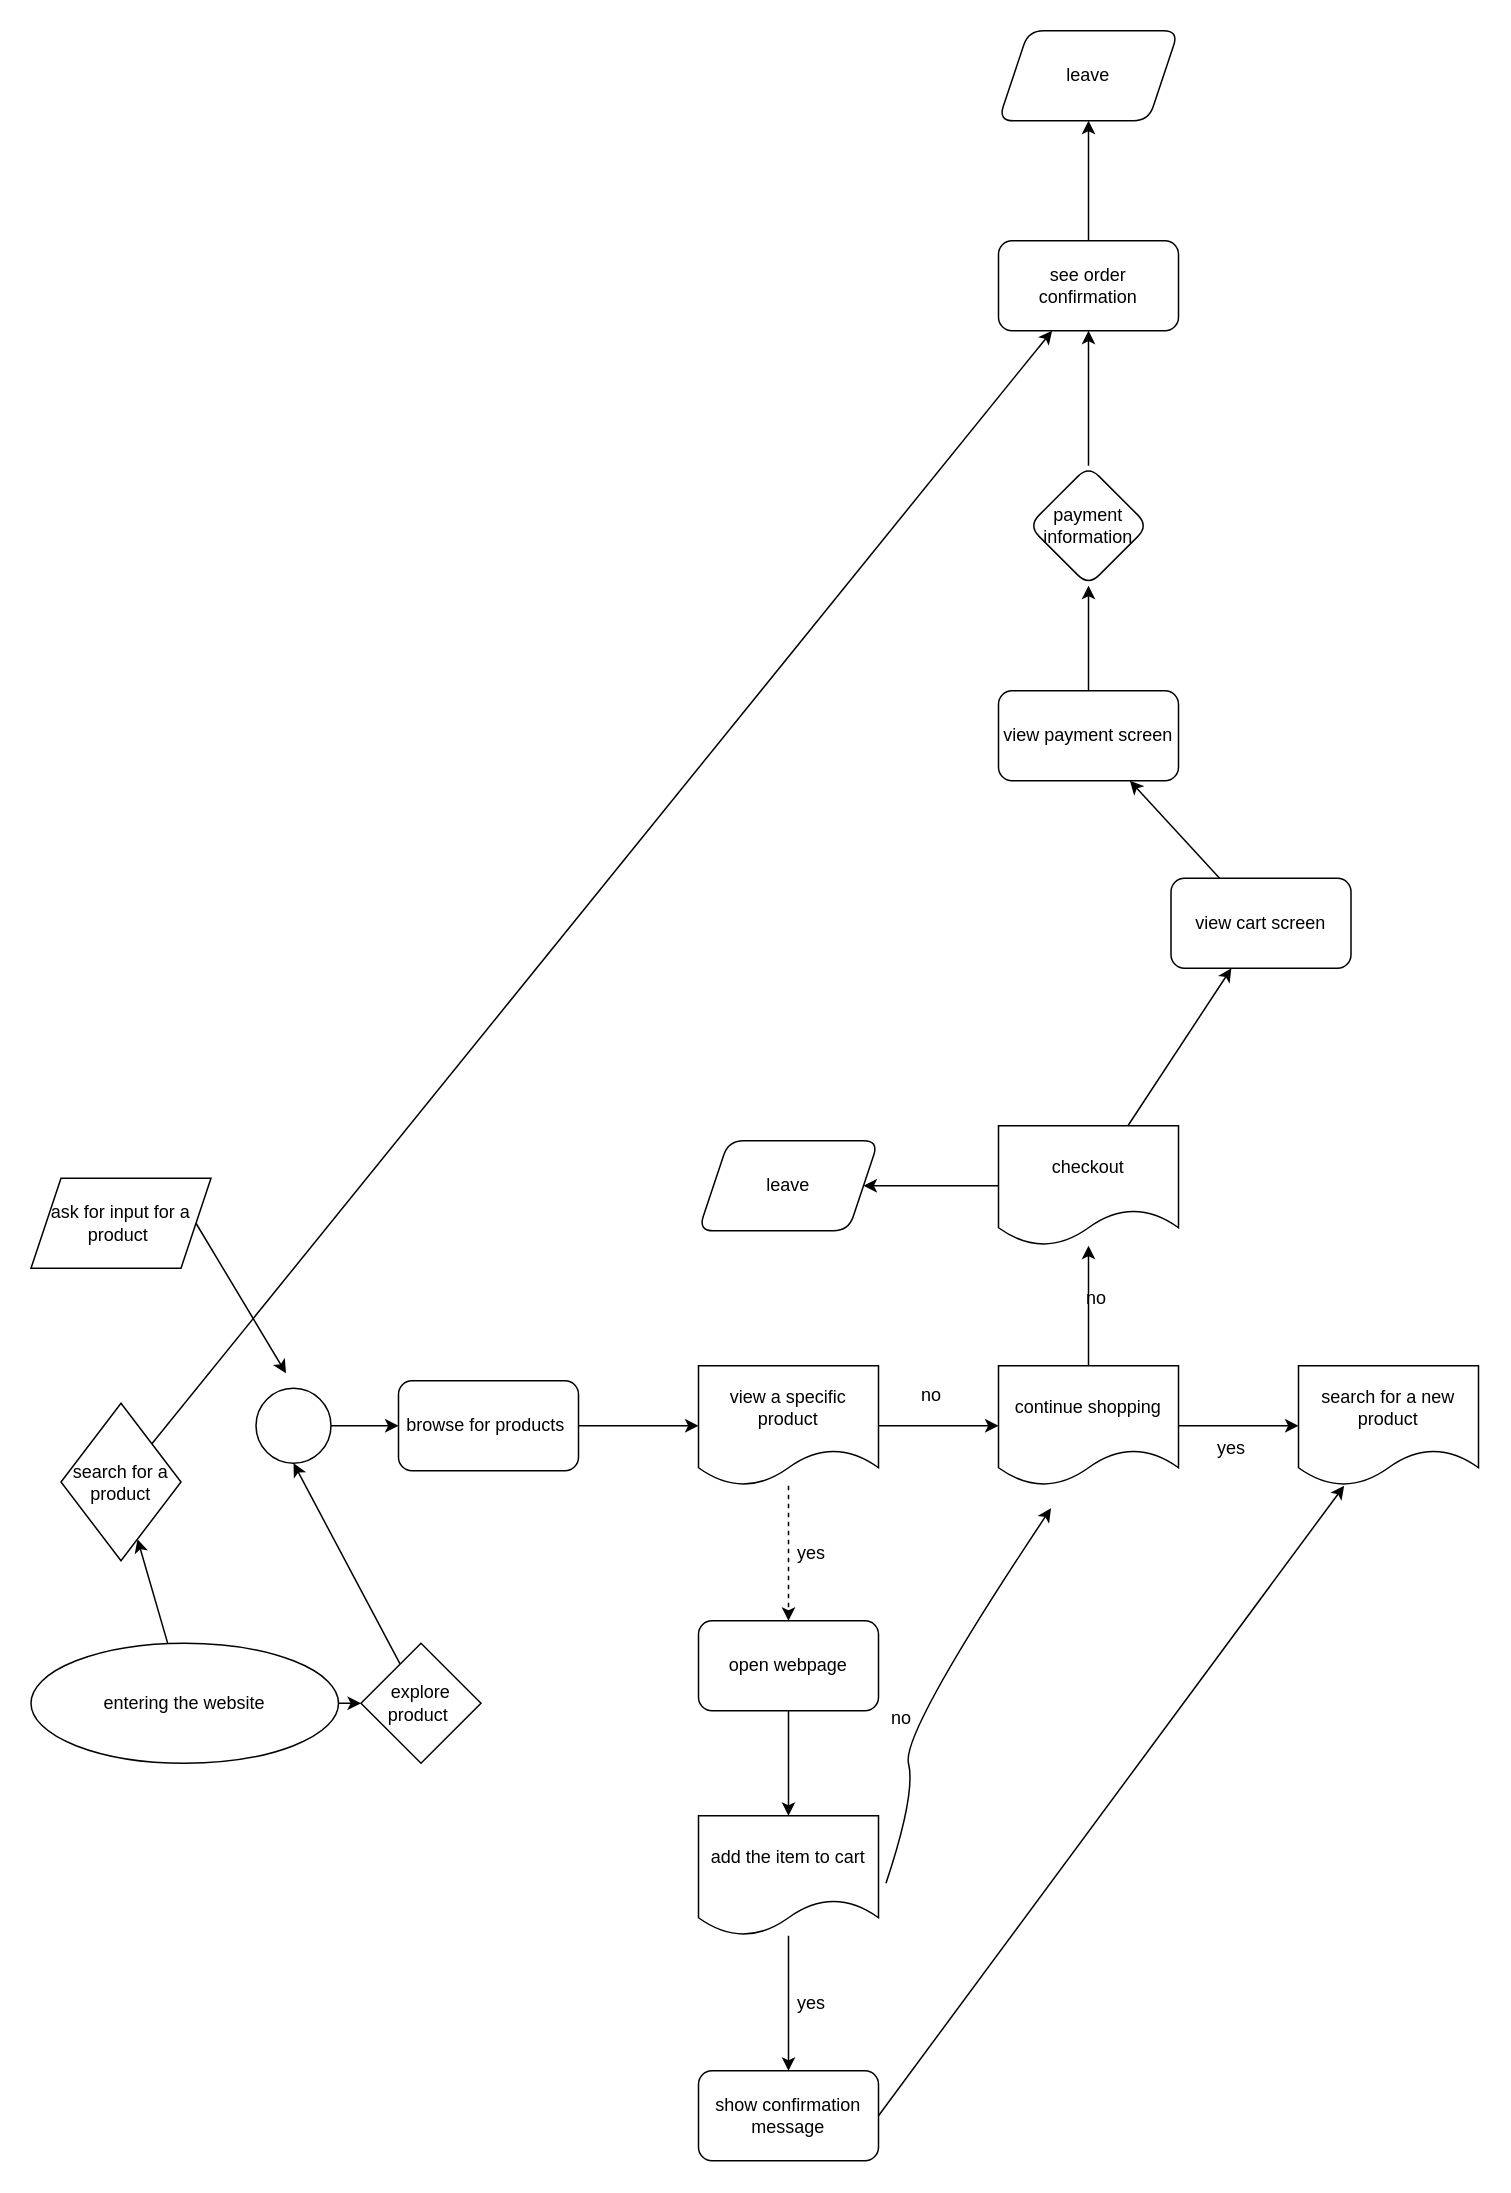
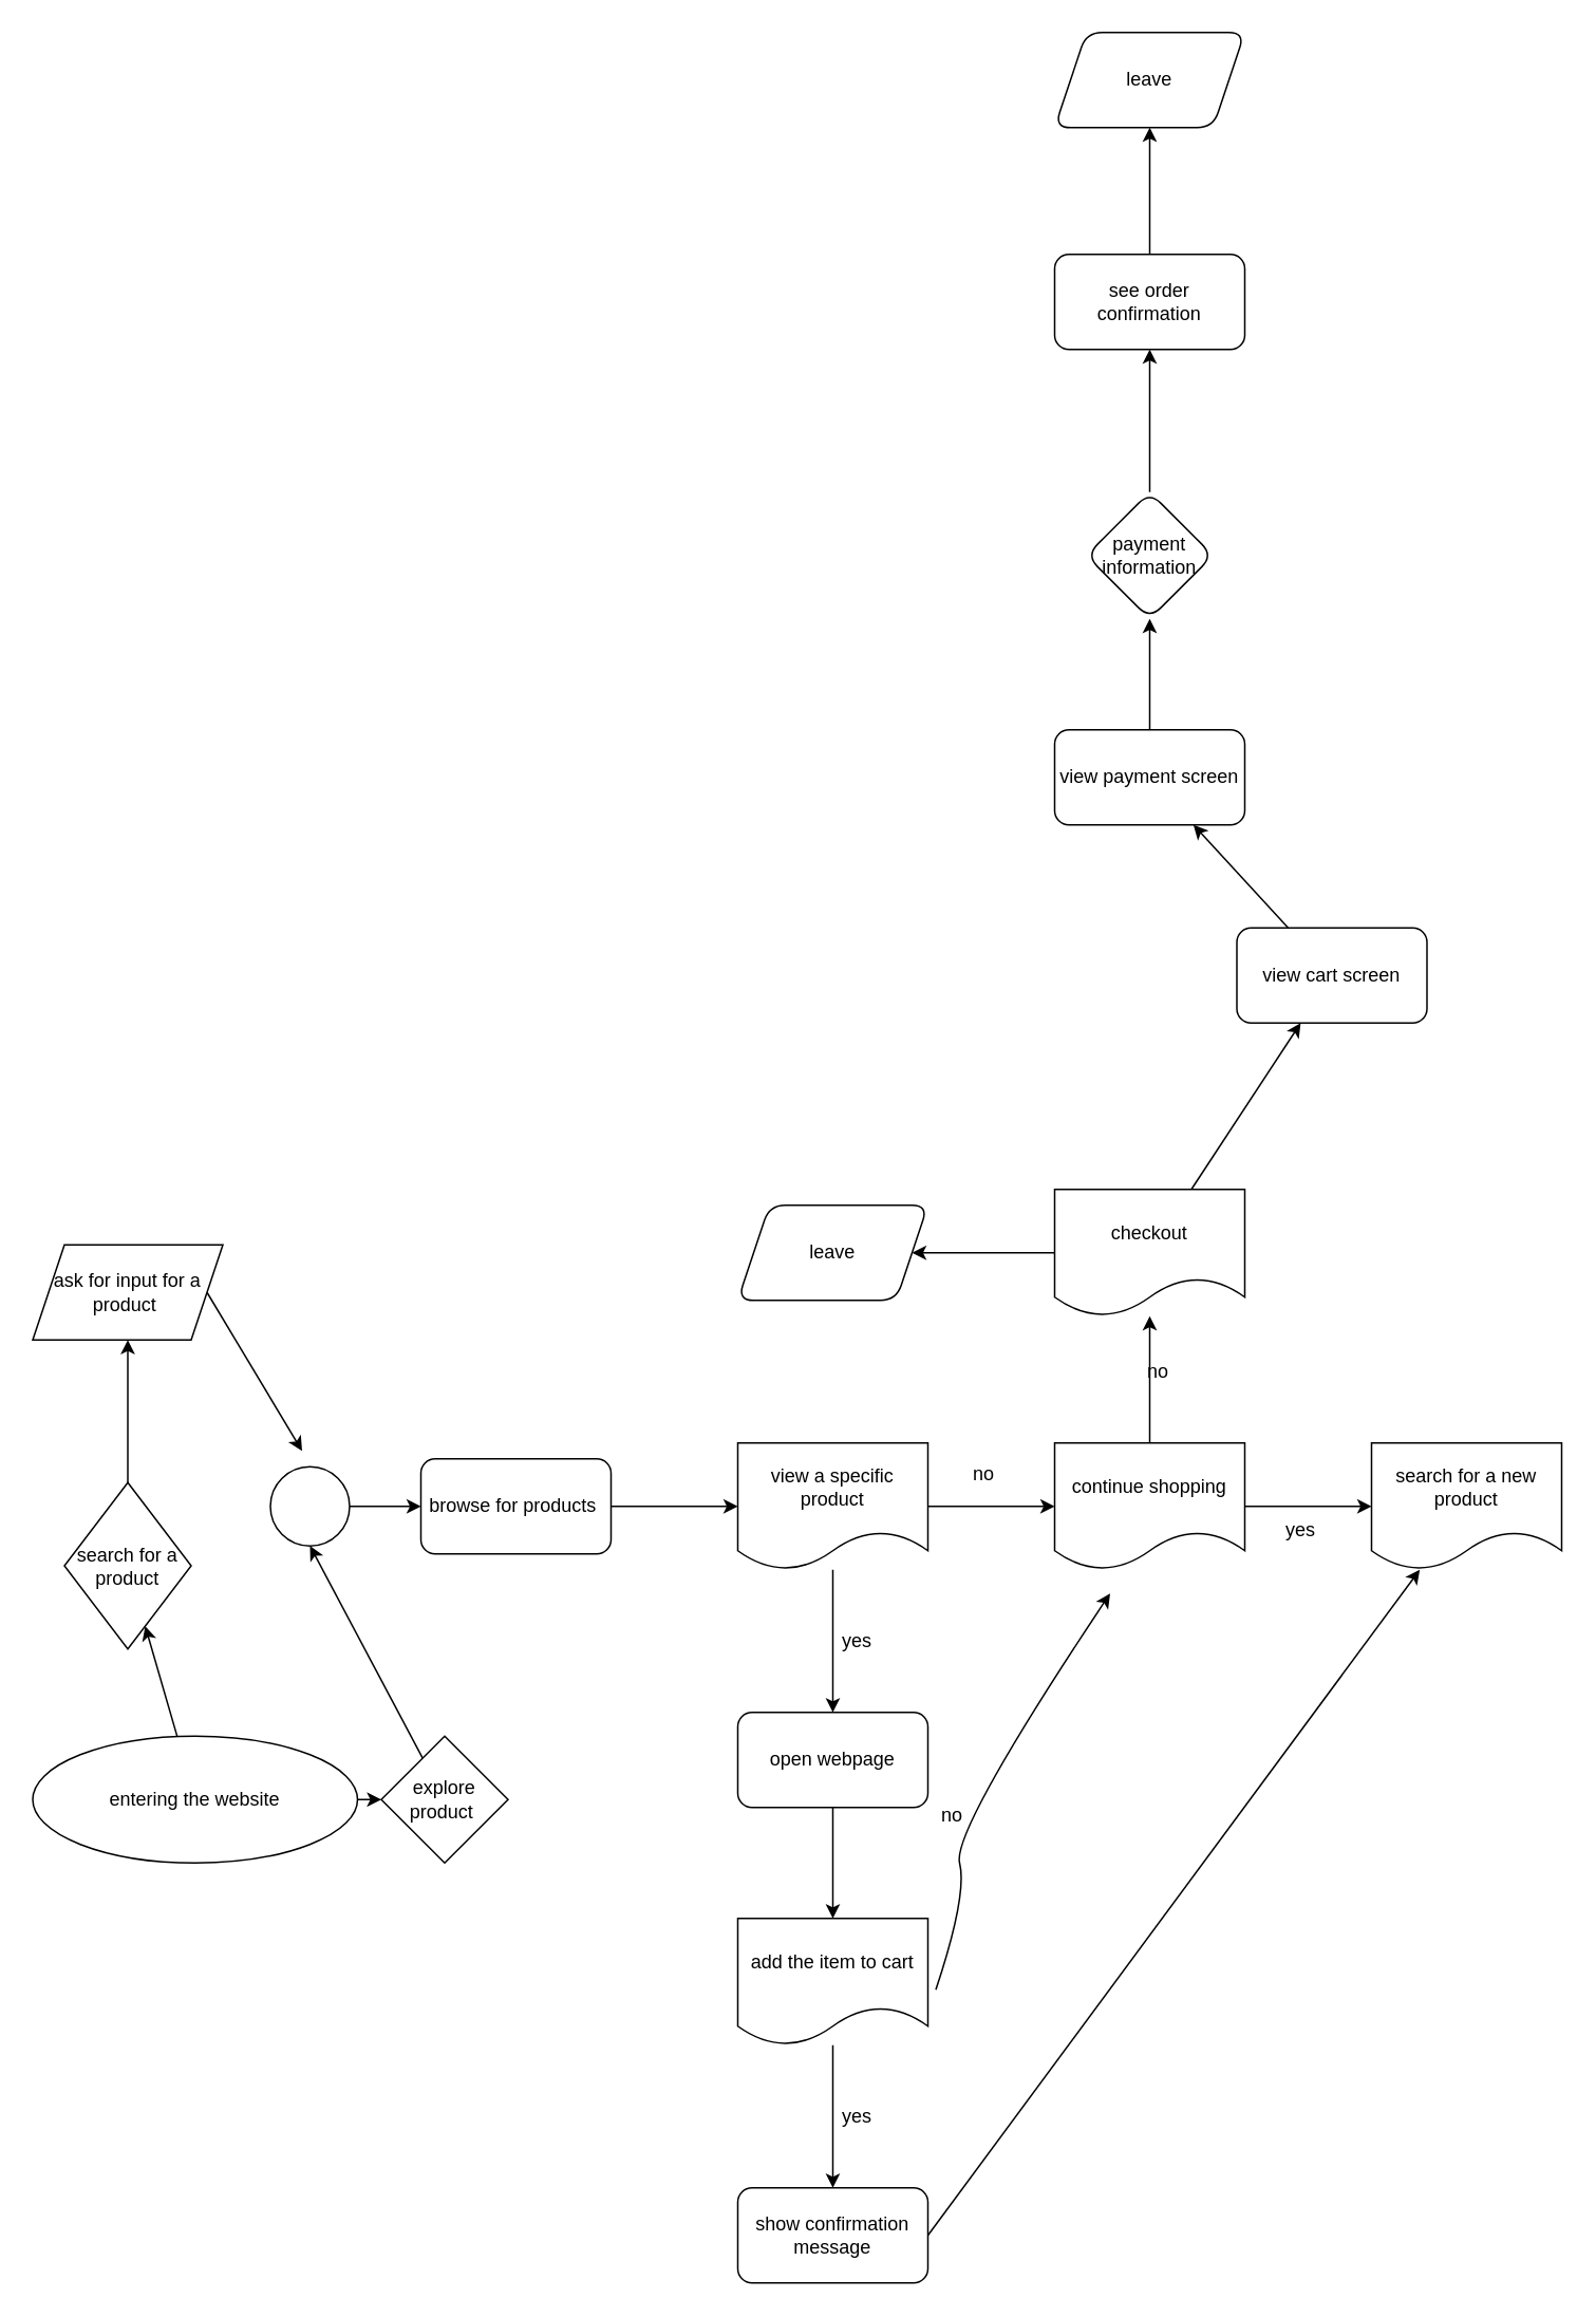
  <mxCell id="0" />
  <mxCell id="1" parent="0" />
  <mxCell id="2" value="" style="edgeStyle=none;html=1;" edge="1" parent="1" source="4" target="6"><mxGeometry relative="1" as="geometry" /></mxCell>
  <mxCell id="3" value="" style="edgeStyle=none;html=1;" edge="1" parent="1" source="4" target="7"><mxGeometry relative="1" as="geometry" /></mxCell>
  <mxCell id="4" value="entering the website" style="ellipse;whiteSpace=wrap;html=1;" vertex="1" parent="1"><mxGeometry x="20" y="1095" width="205" height="80" as="geometry" /></mxCell>
- <mxCell id="5" value="" style="edgeStyle=none;html=1;" edge="1" parent="1" source="6" target="46"><mxGeometry relative="1" as="geometry" /></mxCell>
+ <mxCell id="5" value="" style="edgeStyle=none;html=1;" edge="1" parent="1" source="6" target="9"><mxGeometry relative="1" as="geometry" /></mxCell>
  <mxCell id="6" value="search for a product" style="rhombus;whiteSpace=wrap;html=1;" vertex="1" parent="1"><mxGeometry x="40" y="935" width="80" height="105" as="geometry" /></mxCell>
  <mxCell id="7" value="explore product&amp;nbsp;" style="rhombus;whiteSpace=wrap;html=1;" vertex="1" parent="1"><mxGeometry x="240" y="1095" width="80" height="80" as="geometry" /></mxCell>
  <mxCell id="8" style="edgeStyle=none;html=1;exitX=1;exitY=0.5;exitDx=0;exitDy=0;" edge="1" parent="1" source="9"><mxGeometry relative="1" as="geometry"><mxPoint x="190" as="targetPoint" y="915" /></mxGeometry></mxCell>
  <mxCell id="9" value="ask for input for a product&amp;nbsp;" style="shape=parallelogram;perimeter=parallelogramPerimeter;whiteSpace=wrap;html=1;fixedSize=1;" vertex="1" parent="1"><mxGeometry x="20" y="785" width="120" height="60" as="geometry" /></mxCell>
  <mxCell id="10" value="" style="edgeStyle=none;html=1;" edge="1" parent="1" source="11" target="14"><mxGeometry relative="1" as="geometry" /></mxCell>
  <mxCell id="11" value="" style="ellipse;whiteSpace=wrap;html=1;aspect=fixed;" vertex="1" parent="1"><mxGeometry x="170" y="925" width="50" height="50" as="geometry" /></mxCell>
  <mxCell id="12" value="" style="endArrow=classic;html=1;entryX=0.5;entryY=1;entryDx=0;entryDy=0;" edge="1" parent="1" source="7" target="11"><mxGeometry width="50" height="50" relative="1" as="geometry"><mxPoint x="320" y="1065" as="sourcePoint" /><mxPoint x="210" y="1015" as="targetPoint" /></mxGeometry></mxCell>
  <mxCell id="13" value="" style="edgeStyle=none;html=1;" edge="1" parent="1" source="14" target="17"><mxGeometry relative="1" as="geometry" /></mxCell>
  <mxCell id="14" value="browse for products&amp;nbsp;" style="rounded=1;whiteSpace=wrap;html=1;" vertex="1" parent="1"><mxGeometry x="265" y="920" width="120" height="60" as="geometry" /></mxCell>
  <mxCell id="15" value="" style="edgeStyle=none;html=1;" edge="1" parent="1" source="17" target="20"><mxGeometry relative="1" as="geometry" /></mxCell>
- <mxCell id="16" value="" style="edgeStyle=none;html=1;dashed=1;" edge="1" parent="1" source="17" target="23"><mxGeometry relative="1" as="geometry" /></mxCell>
+ <mxCell id="16" value="" style="edgeStyle=none;html=1;" edge="1" parent="1" source="17" target="23"><mxGeometry relative="1" as="geometry" /></mxCell>
  <mxCell id="17" value="view a specific product" style="shape=document;whiteSpace=wrap;html=1;boundedLbl=1;rounded=1;" vertex="1" parent="1"><mxGeometry x="465" y="910" width="120" height="80" as="geometry" /></mxCell>
  <mxCell id="18" value="" style="edgeStyle=none;html=1;" edge="1" parent="1" source="20" target="32"><mxGeometry relative="1" as="geometry" /></mxCell>
  <mxCell id="19" value="" style="edgeStyle=none;html=1;" edge="1" parent="1" source="20" target="36"><mxGeometry relative="1" as="geometry" /></mxCell>
  <mxCell id="20" value="continue shopping" style="shape=document;whiteSpace=wrap;html=1;boundedLbl=1;rounded=1;" vertex="1" parent="1"><mxGeometry x="665" y="910" width="120" height="80" as="geometry" /></mxCell>
  <mxCell id="21" value="no" style="text;html=1;align=center;verticalAlign=middle;resizable=0;points=[];autosize=1;strokeColor=none;fillColor=none;" vertex="1" parent="1"><mxGeometry x="605" y="920" width="30" height="20" as="geometry" /></mxCell>
  <mxCell id="22" value="" style="edgeStyle=none;html=1;" edge="1" parent="1" source="23" target="26"><mxGeometry relative="1" as="geometry" /></mxCell>
  <mxCell id="23" value="open webpage" style="whiteSpace=wrap;html=1;rounded=1;" vertex="1" parent="1"><mxGeometry x="465" y="1080" width="120" height="60" as="geometry" /></mxCell>
  <mxCell id="24" value="yes&lt;br&gt;" style="text;html=1;align=center;verticalAlign=middle;resizable=0;points=[];autosize=1;strokeColor=none;fillColor=none;" vertex="1" parent="1"><mxGeometry x="525" y="1025" width="30" height="20" as="geometry" /></mxCell>
  <mxCell id="25" value="" style="edgeStyle=none;html=1;" edge="1" parent="1" source="26" target="27"><mxGeometry relative="1" as="geometry" /></mxCell>
  <mxCell id="26" value="add the item to cart" style="shape=document;whiteSpace=wrap;html=1;boundedLbl=1;rounded=1;" vertex="1" parent="1"><mxGeometry x="465" y="1210" width="120" height="80" as="geometry" /></mxCell>
  <mxCell id="27" value="show confirmation message&lt;br&gt;" style="whiteSpace=wrap;html=1;rounded=1;" vertex="1" parent="1"><mxGeometry x="465" y="1380" width="120" height="60" as="geometry" /></mxCell>
  <mxCell id="28" value="yes&lt;br&gt;" style="text;html=1;align=center;verticalAlign=middle;resizable=0;points=[];autosize=1;strokeColor=none;fillColor=none;" vertex="1" parent="1"><mxGeometry x="525" y="1325" width="30" height="20" as="geometry" /></mxCell>
  <mxCell id="29" value="" style="curved=1;endArrow=classic;html=1;" edge="1" parent="1"><mxGeometry width="50" height="50" relative="1" as="geometry"><mxPoint x="590" y="1255" as="sourcePoint" /><mxPoint x="700" y="1005" as="targetPoint" /><Array as="points"><mxPoint x="610" y="1195" /><mxPoint x="600" y="1155" /></Array></mxGeometry></mxCell>
  <mxCell id="30" value="" style="endArrow=classic;html=1;exitX=1;exitY=0.5;exitDx=0;exitDy=0;" edge="1" parent="1" source="27" target="32"><mxGeometry width="50" height="50" relative="1" as="geometry"><mxPoint x="480" y="1215" as="sourcePoint" /><mxPoint x="710" y="995" as="targetPoint" /></mxGeometry></mxCell>
  <mxCell id="31" value="no" style="text;html=1;align=center;verticalAlign=middle;resizable=0;points=[];autosize=1;strokeColor=none;fillColor=none;" vertex="1" parent="1"><mxGeometry x="585" y="1135" width="30" height="20" as="geometry" /></mxCell>
  <mxCell id="32" value="search for a new product&lt;br&gt;" style="shape=document;whiteSpace=wrap;html=1;boundedLbl=1;rounded=1;" vertex="1" parent="1"><mxGeometry x="865" y="910" width="120" height="80" as="geometry" /></mxCell>
  <mxCell id="33" value="yes" style="text;html=1;align=center;verticalAlign=middle;resizable=0;points=[];autosize=1;strokeColor=none;fillColor=none;" vertex="1" parent="1"><mxGeometry x="805" y="955" width="30" height="20" as="geometry" /></mxCell>
  <mxCell id="34" value="" style="edgeStyle=none;html=1;" edge="1" parent="1" source="36" target="38"><mxGeometry relative="1" as="geometry" /></mxCell>
  <mxCell id="35" value="" style="edgeStyle=none;html=1;" edge="1" parent="1" source="36" target="40"><mxGeometry relative="1" as="geometry" /></mxCell>
  <mxCell id="36" value="checkout" style="shape=document;whiteSpace=wrap;html=1;boundedLbl=1;rounded=1;" vertex="1" parent="1"><mxGeometry x="665" y="750" width="120" height="80" as="geometry" /></mxCell>
  <mxCell id="37" value="no&lt;br&gt;" style="text;html=1;align=center;verticalAlign=middle;resizable=0;points=[];autosize=1;strokeColor=none;fillColor=none;" vertex="1" parent="1"><mxGeometry x="715" y="855" width="30" height="20" as="geometry" /></mxCell>
  <mxCell id="38" value="leave" style="shape=parallelogram;perimeter=parallelogramPerimeter;whiteSpace=wrap;html=1;fixedSize=1;rounded=1;" vertex="1" parent="1"><mxGeometry x="465" y="760" width="120" height="60" as="geometry" /></mxCell>
  <mxCell id="39" value="" style="edgeStyle=none;html=1;" edge="1" parent="1" source="40" target="42"><mxGeometry relative="1" as="geometry" /></mxCell>
  <mxCell id="40" value="view cart screen" style="whiteSpace=wrap;html=1;rounded=1;" vertex="1" parent="1"><mxGeometry x="780" y="585" width="120" height="60" as="geometry" /></mxCell>
  <mxCell id="41" value="" style="edgeStyle=none;html=1;" edge="1" parent="1" source="42" target="44"><mxGeometry relative="1" as="geometry" /></mxCell>
  <mxCell id="42" value="view payment screen" style="whiteSpace=wrap;html=1;rounded=1;" vertex="1" parent="1"><mxGeometry x="665" y="460" width="120" height="60" as="geometry" /></mxCell>
  <mxCell id="43" value="" style="edgeStyle=none;html=1;" edge="1" parent="1" source="44" target="46"><mxGeometry relative="1" as="geometry" /></mxCell>
  <mxCell id="44" value="payment information" style="rhombus;whiteSpace=wrap;html=1;rounded=1;" vertex="1" parent="1"><mxGeometry x="685" y="310" width="80" height="80" as="geometry" /></mxCell>
  <mxCell id="45" value="" style="edgeStyle=none;html=1;" edge="1" parent="1" source="46" target="47"><mxGeometry relative="1" as="geometry" /></mxCell>
  <mxCell id="46" value="see order confirmation" style="rounded=1;whiteSpace=wrap;html=1;" vertex="1" parent="1"><mxGeometry x="665" y="160" width="120" height="60" as="geometry" /></mxCell>
  <mxCell id="47" value="leave" style="shape=parallelogram;perimeter=parallelogramPerimeter;whiteSpace=wrap;html=1;fixedSize=1;rounded=1;" vertex="1" parent="1"><mxGeometry x="665" y="20" width="120" height="60" as="geometry" /></mxCell>
